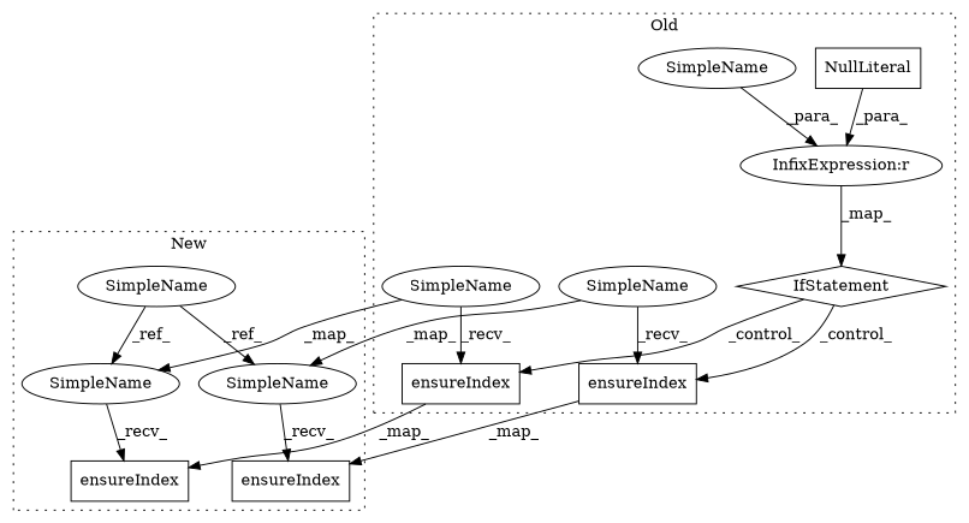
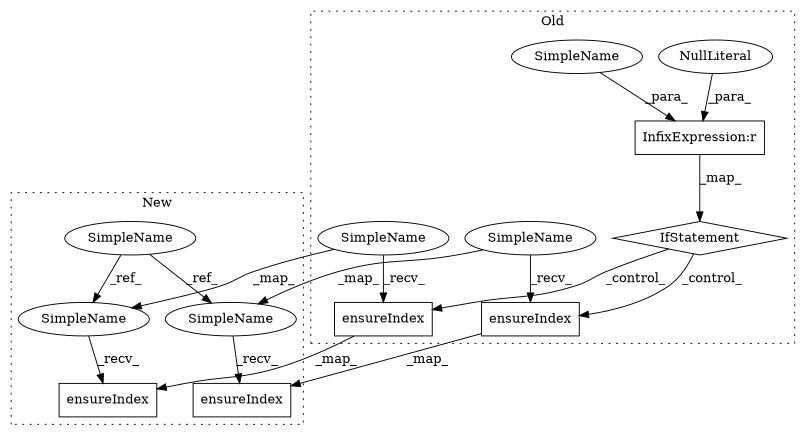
  digraph {
    node [a=42 l="12,1" shape=ellipse]
    n1 [a=32 label=ensureIndex s="10640,10684" shape=box]
-   n2 [a=27 l=4 label="InfixExpression:r" s=10547]
-   n3 [a=33 l=4 label=NullLiteral s=10551 shape=box]
+   n2 [a=27 l=4 label="InfixExpression:r" s=10547 shape=box]
+   n3 [a=33 l=4 label=NullLiteral s=10551]
    n4 [a=25 l="4,2" label=IfStatement s="10533,10555" shape=diamond]
    n5 [l=10 label=SimpleName s=10537]
    n6 [a=32 label=ensureIndex s="10710,10752" shape=box]
    n7 [l=10 label=SimpleName s=10629]
    n8 [l=10 label=SimpleName s=10699]
    n9 [a=32 label=ensureIndex s="11996,12040" shape=box]
    n10 [l=1 label=SimpleName s=11949]
    n11 [a=32 label=ensureIndex s="12053,12095" shape=box]
    n12 [l=1 label=SimpleName s=12051]
    n13 [l=1 label=SimpleName s=11994]
    subgraph cluster_1 {
      label=Old
      style=dotted
      n1
      n2
      n3
      n4
      n5
      n6
      n7
      n8
    }
    subgraph cluster_2 {
      label=New
      style=dotted
      n9
      n10
      n11
      n12
      n13
    }
    n1 -> n9 [label=_map_]
    n2 -> n4 [label=_map_]
    n3 -> n2 [label=_para_]
    n4 -> n1 [label=_control_]
    n4 -> n6 [label=_control_]
    n5 -> n2 [label=_para_]
    n6 -> n11 [label=_map_]
    n7 -> n1 [label=_recv_]
    n7 -> n13 [label=_map_]
    n8 -> n6 [label=_recv_]
    n8 -> n12 [label=_map_]
    n10 -> n12 [label=_ref_]
    n10 -> n13 [label=_ref_]
    n12 -> n11 [label=_recv_]
    n13 -> n9 [label=_recv_]
  }
